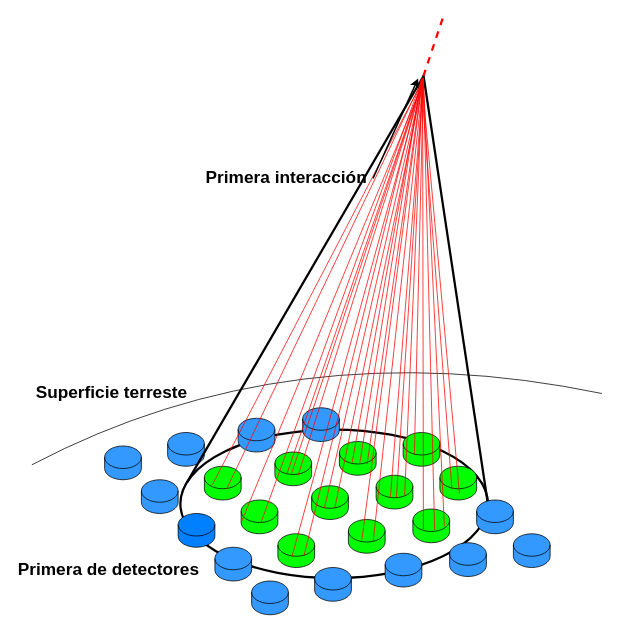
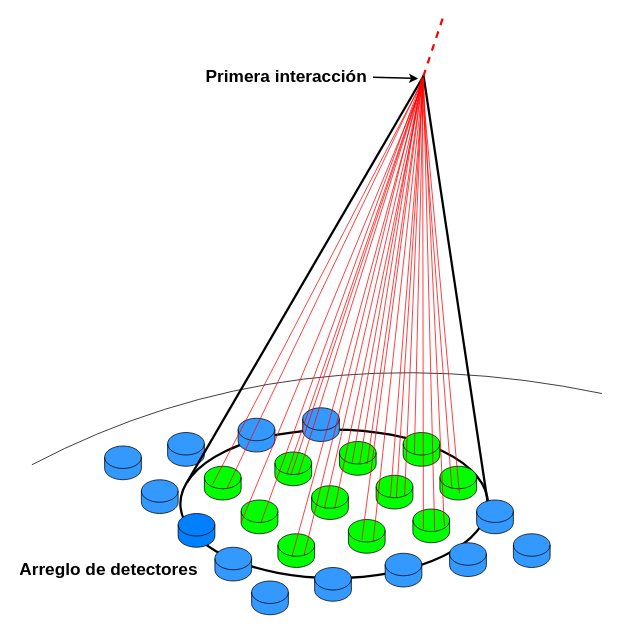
  <mxCell id="0" />
  <mxCell id="1" parent="0" />
  <mxCell id="2" value="" style="endArrow=none;html=1;startSize=6;strokeColor=default;strokeWidth=1;curved=1;" parent="1" edge="1"><mxGeometry width="50" height="50" relative="1" as="geometry"><mxPoint x="42" y="619" as="sourcePoint" /><mxPoint x="802" y="524" as="targetPoint" /><Array as="points"><mxPoint x="387" y="438" /></Array></mxGeometry></mxCell>
  <mxCell id="3" value="" style="ellipse;whiteSpace=wrap;html=1;strokeWidth=3;" parent="1" vertex="1"><mxGeometry x="240" y="572" width="410" height="198" as="geometry" /></mxCell>
  <mxCell id="4" value="" style="endArrow=none;html=1;rounded=0;exitX=1;exitY=0.5;exitDx=0;exitDy=0;strokeWidth=3;" parent="1" source="3" edge="1"><mxGeometry width="50" height="50" relative="1" as="geometry"><mxPoint x="293" y="507" as="sourcePoint" /><mxPoint x="564" y="99" as="targetPoint" /></mxGeometry></mxCell>
  <mxCell id="5" value="" style="endArrow=none;html=1;rounded=0;dashed=1;strokeWidth=3;strokeColor=#FF0000;" parent="1" edge="1"><mxGeometry width="50" height="50" relative="1" as="geometry"><mxPoint x="564" y="101" as="sourcePoint" /><mxPoint x="591" y="20" as="targetPoint" /></mxGeometry></mxCell>
  <mxCell id="6" value="" style="shape=cylinder3;whiteSpace=wrap;html=1;boundedLbl=1;backgroundOutline=1;size=15;fillColor=#00FF00;" parent="1" vertex="1"><mxGeometry x="272" y="621" width="49" height="45" as="geometry" /></mxCell>
  <mxCell id="7" value="" style="shape=cylinder3;whiteSpace=wrap;html=1;boundedLbl=1;backgroundOutline=1;size=15;fillColor=#00FF00;" parent="1" vertex="1"><mxGeometry x="321" y="666" width="49" height="45" as="geometry" /></mxCell>
  <mxCell id="8" value="" style="shape=cylinder3;whiteSpace=wrap;html=1;boundedLbl=1;backgroundOutline=1;size=15;fillColor=#00FF00;" parent="1" vertex="1"><mxGeometry x="370" y="711" width="49" height="45" as="geometry" /></mxCell>
  <mxCell id="9" value="" style="shape=cylinder3;whiteSpace=wrap;html=1;boundedLbl=1;backgroundOutline=1;size=15;fillColor=#00FF00;" parent="1" vertex="1"><mxGeometry x="366" y="602" width="49" height="45" as="geometry" /></mxCell>
  <mxCell id="10" value="" style="shape=cylinder3;whiteSpace=wrap;html=1;boundedLbl=1;backgroundOutline=1;size=15;fillColor=#00FF00;" parent="1" vertex="1"><mxGeometry x="452" y="588" width="49" height="45" as="geometry" /></mxCell>
  <mxCell id="11" value="" style="shape=cylinder3;whiteSpace=wrap;html=1;boundedLbl=1;backgroundOutline=1;size=15;fillColor=#00FF00;" parent="1" vertex="1"><mxGeometry x="415" y="647" width="49" height="45" as="geometry" /></mxCell>
  <mxCell id="12" value="" style="shape=cylinder3;whiteSpace=wrap;html=1;boundedLbl=1;backgroundOutline=1;size=15;fillColor=#00FF00;" parent="1" vertex="1"><mxGeometry x="464" y="692" width="49" height="45" as="geometry" /></mxCell>
  <mxCell id="13" value="" style="shape=cylinder3;whiteSpace=wrap;html=1;boundedLbl=1;backgroundOutline=1;size=15;fillColor=#00FF00;" parent="1" vertex="1"><mxGeometry x="501" y="633" width="49" height="45" as="geometry" /></mxCell>
  <mxCell id="14" value="" style="shape=cylinder3;whiteSpace=wrap;html=1;boundedLbl=1;backgroundOutline=1;size=15;fillColor=#00FF00;" parent="1" vertex="1"><mxGeometry x="550" y="678" width="49" height="45" as="geometry" /></mxCell>
  <mxCell id="15" value="" style="shape=cylinder3;whiteSpace=wrap;html=1;boundedLbl=1;backgroundOutline=1;size=15;fillColor=#00FF00;" parent="1" vertex="1"><mxGeometry x="537" y="576" width="49" height="45" as="geometry" /></mxCell>
  <mxCell id="16" value="" style="shape=cylinder3;whiteSpace=wrap;html=1;boundedLbl=1;backgroundOutline=1;size=15;fillColor=#00FF00;" parent="1" vertex="1"><mxGeometry x="586" y="621" width="49" height="45" as="geometry" /></mxCell>
  <mxCell id="17" value="" style="shape=cylinder3;whiteSpace=wrap;html=1;boundedLbl=1;backgroundOutline=1;size=15;fillColor=#3399FF;" parent="1" vertex="1"><mxGeometry x="635" y="666" width="49" height="45" as="geometry" /></mxCell>
  <mxCell id="18" value="" style="shape=cylinder3;whiteSpace=wrap;html=1;boundedLbl=1;backgroundOutline=1;size=15;fillColor=#3399FF;" parent="1" vertex="1"><mxGeometry x="419" y="756" width="49" height="45" as="geometry" /></mxCell>
  <mxCell id="19" value="" style="shape=cylinder3;whiteSpace=wrap;html=1;boundedLbl=1;backgroundOutline=1;size=15;fillColor=#3399FF;" parent="1" vertex="1"><mxGeometry x="513" y="737" width="49" height="45" as="geometry" /></mxCell>
  <mxCell id="20" value="" style="shape=cylinder3;whiteSpace=wrap;html=1;boundedLbl=1;backgroundOutline=1;size=15;fillColor=#3399FF;" parent="1" vertex="1"><mxGeometry x="599" y="723" width="49" height="45" as="geometry" /></mxCell>
  <mxCell id="21" value="" style="shape=cylinder3;whiteSpace=wrap;html=1;boundedLbl=1;backgroundOutline=1;size=15;fillColor=#3399FF;" parent="1" vertex="1"><mxGeometry x="188" y="639" width="49" height="45" as="geometry" /></mxCell>
  <mxCell id="22" value="" style="shape=cylinder3;whiteSpace=wrap;html=1;boundedLbl=1;backgroundOutline=1;size=15;fillColor=#3399FF;" parent="1" vertex="1"><mxGeometry x="684" y="711" width="49" height="45" as="geometry" /></mxCell>
  <mxCell id="23" value="" style="shape=cylinder3;whiteSpace=wrap;html=1;boundedLbl=1;backgroundOutline=1;size=15;fillColor=#007FFF;" parent="1" vertex="1"><mxGeometry x="237" y="684" width="49" height="45" as="geometry" /></mxCell>
  <mxCell id="24" value="" style="shape=cylinder3;whiteSpace=wrap;html=1;boundedLbl=1;backgroundOutline=1;size=15;fillColor=#3399FF;" parent="1" vertex="1"><mxGeometry x="286" y="729" width="49" height="45" as="geometry" /></mxCell>
  <mxCell id="25" value="" style="shape=cylinder3;whiteSpace=wrap;html=1;boundedLbl=1;backgroundOutline=1;size=15;fillColor=#3399FF;" parent="1" vertex="1"><mxGeometry x="335" y="774" width="49" height="45" as="geometry" /></mxCell>
  <mxCell id="26" value="" style="shape=cylinder3;whiteSpace=wrap;html=1;boundedLbl=1;backgroundOutline=1;size=15;fillColor=#3399FF;" parent="1" vertex="1"><mxGeometry x="139" y="594" width="49" height="45" as="geometry" /></mxCell>
  <mxCell id="27" value="" style="shape=cylinder3;whiteSpace=wrap;html=1;boundedLbl=1;backgroundOutline=1;size=15;fillColor=#3399FF;" parent="1" vertex="1"><mxGeometry x="223" y="576" width="49" height="45" as="geometry" /></mxCell>
  <mxCell id="28" value="" style="endArrow=none;html=1;rounded=0;exitX=0.022;exitY=0.354;exitDx=0;exitDy=0;exitPerimeter=0;strokeWidth=3;" parent="1" source="3" edge="1"><mxGeometry width="50" height="50" relative="1" as="geometry"><mxPoint x="293" y="507" as="sourcePoint" /><mxPoint x="564" y="101" as="targetPoint" /></mxGeometry></mxCell>
  <mxCell id="29" value="" style="shape=cylinder3;whiteSpace=wrap;html=1;boundedLbl=1;backgroundOutline=1;size=15;fillColor=#3399FF;" parent="1" vertex="1"><mxGeometry x="317" y="557" width="49" height="45" as="geometry" /></mxCell>
  <mxCell id="30" value="" style="shape=cylinder3;whiteSpace=wrap;html=1;boundedLbl=1;backgroundOutline=1;size=15;fillColor=#3399FF;" parent="1" vertex="1"><mxGeometry x="403" y="543" width="49" height="45" as="geometry" /></mxCell>
  <mxCell id="31" value="" style="endArrow=none;html=1;rounded=0;startSize=6;strokeColor=#FF0000;strokeWidth=1;exitX=0.604;exitY=0.676;exitDx=0;exitDy=0;exitPerimeter=0;" parent="1" source="6" edge="1"><mxGeometry width="50" height="50" relative="1" as="geometry"><mxPoint x="432" y="470" as="sourcePoint" /><mxPoint x="564" y="103" as="targetPoint" /></mxGeometry></mxCell>
  <mxCell id="32" value="" style="endArrow=none;html=1;rounded=0;startSize=6;strokeColor=#FF0000;strokeWidth=1;exitX=0.539;exitY=0.671;exitDx=0;exitDy=0;exitPerimeter=0;" parent="1" source="7" edge="1"><mxGeometry width="50" height="50" relative="1" as="geometry"><mxPoint x="311.596" y="661.42" as="sourcePoint" /><mxPoint x="563" y="103" as="targetPoint" /></mxGeometry></mxCell>
  <mxCell id="33" value="" style="endArrow=none;html=1;rounded=0;startSize=6;strokeColor=#FF0000;strokeWidth=1;exitX=0.379;exitY=0.69;exitDx=0;exitDy=0;exitPerimeter=0;" parent="1" source="8" edge="1"><mxGeometry width="50" height="50" relative="1" as="geometry"><mxPoint x="321.596" y="671.42" as="sourcePoint" /><mxPoint x="564" y="104" as="targetPoint" /></mxGeometry></mxCell>
  <mxCell id="34" value="" style="endArrow=none;html=1;rounded=0;startSize=6;strokeColor=#FF0000;strokeWidth=1;exitX=0.218;exitY=0.546;exitDx=0;exitDy=0;exitPerimeter=0;" parent="1" source="6" edge="1"><mxGeometry width="50" height="50" relative="1" as="geometry"><mxPoint x="331.596" y="681.42" as="sourcePoint" /><mxPoint x="563" y="107" as="targetPoint" /></mxGeometry></mxCell>
  <mxCell id="35" value="" style="endArrow=none;html=1;rounded=0;startSize=6;strokeColor=#FF0000;strokeWidth=1;exitX=0.449;exitY=0.644;exitDx=0;exitDy=0;exitPerimeter=0;" parent="1" source="9" edge="1"><mxGeometry width="50" height="50" relative="1" as="geometry"><mxPoint x="341.596" y="691.42" as="sourcePoint" /><mxPoint x="563" y="107" as="targetPoint" /></mxGeometry></mxCell>
  <mxCell id="36" value="" style="endArrow=none;html=1;rounded=0;startSize=6;strokeColor=#FF0000;strokeWidth=1;exitX=0;exitY=1;exitDx=0;exitDy=-15;exitPerimeter=0;" parent="1" source="7" edge="1"><mxGeometry width="50" height="50" relative="1" as="geometry"><mxPoint x="351.596" y="701.42" as="sourcePoint" /><mxPoint x="563" y="111" as="targetPoint" /></mxGeometry></mxCell>
  <mxCell id="37" value="" style="endArrow=none;html=1;rounded=0;startSize=6;strokeColor=#FF0000;strokeWidth=1;exitX=0.633;exitY=0.689;exitDx=0;exitDy=0;exitPerimeter=0;" parent="1" source="9" edge="1"><mxGeometry width="50" height="50" relative="1" as="geometry"><mxPoint x="361.596" y="711.42" as="sourcePoint" /><mxPoint x="564" y="103" as="targetPoint" /></mxGeometry></mxCell>
  <mxCell id="38" value="" style="endArrow=none;html=1;rounded=0;startSize=6;strokeColor=#FF0000;strokeWidth=1;exitX=0.327;exitY=0.644;exitDx=0;exitDy=0;exitPerimeter=0;" parent="1" source="9" edge="1"><mxGeometry width="50" height="50" relative="1" as="geometry"><mxPoint x="371.596" y="721.42" as="sourcePoint" /><mxPoint x="564" y="104" as="targetPoint" /></mxGeometry></mxCell>
  <mxCell id="39" value="" style="endArrow=none;html=1;rounded=0;startSize=6;strokeColor=#FF0000;strokeWidth=1;exitX=0.347;exitY=0.667;exitDx=0;exitDy=0;exitPerimeter=0;" parent="1" source="11" edge="1"><mxGeometry width="50" height="50" relative="1" as="geometry"><mxPoint x="381.596" y="731.42" as="sourcePoint" /><mxPoint x="564" y="104" as="targetPoint" /></mxGeometry></mxCell>
  <mxCell id="40" value="" style="endArrow=none;html=1;rounded=0;startSize=6;strokeColor=#FF0000;strokeWidth=1;exitX=0.551;exitY=0.667;exitDx=0;exitDy=0;exitPerimeter=0;" parent="1" source="13" edge="1"><mxGeometry width="50" height="50" relative="1" as="geometry"><mxPoint x="391.596" y="741.42" as="sourcePoint" /><mxPoint x="564" y="104" as="targetPoint" /></mxGeometry></mxCell>
  <mxCell id="41" value="" style="endArrow=none;html=1;rounded=0;startSize=6;strokeColor=#FF0000;strokeWidth=1;exitX=0.347;exitY=0.622;exitDx=0;exitDy=0;exitPerimeter=0;" parent="1" source="10" edge="1"><mxGeometry width="50" height="50" relative="1" as="geometry"><mxPoint x="401.596" y="751.42" as="sourcePoint" /><mxPoint x="562" y="105" as="targetPoint" /></mxGeometry></mxCell>
  <mxCell id="42" value="" style="endArrow=none;html=1;rounded=0;startSize=6;strokeColor=#FF0000;strokeWidth=1;exitX=0.592;exitY=0.622;exitDx=0;exitDy=0;exitPerimeter=0;" parent="1" source="14" edge="1"><mxGeometry width="50" height="50" relative="1" as="geometry"><mxPoint x="411.596" y="761.42" as="sourcePoint" /><mxPoint x="564" y="103" as="targetPoint" /></mxGeometry></mxCell>
  <mxCell id="43" value="" style="endArrow=none;html=1;rounded=0;startSize=6;strokeColor=#FF0000;strokeWidth=1;exitX=0.673;exitY=0.667;exitDx=0;exitDy=0;exitPerimeter=0;" parent="1" source="12" edge="1"><mxGeometry width="50" height="50" relative="1" as="geometry"><mxPoint x="421.596" y="771.42" as="sourcePoint" /><mxPoint x="564" y="105" as="targetPoint" /></mxGeometry></mxCell>
  <mxCell id="44" value="" style="endArrow=none;html=1;rounded=0;startSize=6;strokeColor=#FF0000;strokeWidth=1;exitX=0.755;exitY=0.667;exitDx=0;exitDy=0;exitPerimeter=0;" parent="1" source="10" edge="1"><mxGeometry width="50" height="50" relative="1" as="geometry"><mxPoint x="431.596" y="781.42" as="sourcePoint" /><mxPoint x="563" y="105" as="targetPoint" /></mxGeometry></mxCell>
  <mxCell id="45" value="" style="endArrow=none;html=1;rounded=0;startSize=6;strokeColor=#FF0000;strokeWidth=1;exitX=0.286;exitY=0.6;exitDx=0;exitDy=0;exitPerimeter=0;" parent="1" source="14" edge="1"><mxGeometry width="50" height="50" relative="1" as="geometry"><mxPoint x="441.596" y="791.42" as="sourcePoint" /><mxPoint x="563" y="105" as="targetPoint" /></mxGeometry></mxCell>
  <mxCell id="46" value="" style="endArrow=none;html=1;rounded=0;startSize=6;strokeColor=#FF0000;strokeWidth=1;exitX=0.367;exitY=0.6;exitDx=0;exitDy=0;exitPerimeter=0;" parent="1" source="12" edge="1"><mxGeometry width="50" height="50" relative="1" as="geometry"><mxPoint x="451.596" y="801.42" as="sourcePoint" /><mxPoint x="563" y="106" as="targetPoint" /></mxGeometry></mxCell>
  <mxCell id="47" value="" style="endArrow=none;html=1;rounded=0;startSize=6;strokeColor=#FF0000;strokeWidth=1;exitX=0.776;exitY=0.6;exitDx=0;exitDy=0;exitPerimeter=0;" parent="1" source="13" edge="1"><mxGeometry width="50" height="50" relative="1" as="geometry"><mxPoint x="461.596" y="811.42" as="sourcePoint" /><mxPoint x="563" y="106" as="targetPoint" /></mxGeometry></mxCell>
  <mxCell id="48" value="" style="endArrow=none;html=1;rounded=0;startSize=6;strokeColor=#FF0000;strokeWidth=1;exitX=0.388;exitY=0.644;exitDx=0;exitDy=0;exitPerimeter=0;" parent="1" source="13" edge="1"><mxGeometry width="50" height="50" relative="1" as="geometry"><mxPoint x="471.596" y="821.42" as="sourcePoint" /><mxPoint x="564" y="106" as="targetPoint" /></mxGeometry></mxCell>
  <mxCell id="49" value="" style="endArrow=none;html=1;rounded=0;startSize=6;strokeColor=#FF0000;strokeWidth=1;exitX=0.633;exitY=0.644;exitDx=0;exitDy=0;exitPerimeter=0;" parent="1" source="11" edge="1"><mxGeometry width="50" height="50" relative="1" as="geometry"><mxPoint x="481.596" y="831.42" as="sourcePoint" /><mxPoint x="564" y="106" as="targetPoint" /></mxGeometry></mxCell>
  <mxCell id="50" value="" style="endArrow=none;html=1;rounded=0;startSize=6;strokeColor=#FF0000;strokeWidth=1;" parent="1" edge="1"><mxGeometry width="50" height="50" relative="1" as="geometry"><mxPoint x="612" y="657" as="sourcePoint" /><mxPoint x="562" y="106" as="targetPoint" /></mxGeometry></mxCell>
  <mxCell id="51" value="" style="endArrow=none;html=1;rounded=0;startSize=6;strokeColor=#FF0000;strokeWidth=1;exitX=0.306;exitY=0.644;exitDx=0;exitDy=0;exitPerimeter=0;" parent="1" source="15" edge="1"><mxGeometry width="50" height="50" relative="1" as="geometry"><mxPoint x="501.596" y="851.42" as="sourcePoint" /><mxPoint x="564" y="104" as="targetPoint" /></mxGeometry></mxCell>
  <mxCell id="52" value="" style="endArrow=none;html=1;rounded=0;startSize=6;strokeColor=#FF0000;strokeWidth=1;exitX=0.327;exitY=0.667;exitDx=0;exitDy=0;exitPerimeter=0;" parent="1" source="16" edge="1"><mxGeometry width="50" height="50" relative="1" as="geometry"><mxPoint x="511.596" y="861.42" as="sourcePoint" /><mxPoint x="561" y="106" as="targetPoint" /></mxGeometry></mxCell>
  <mxCell id="53" value="" style="endArrow=none;html=1;rounded=0;startSize=6;strokeColor=#FF0000;strokeWidth=1;exitX=0.857;exitY=0.511;exitDx=0;exitDy=0;exitPerimeter=0;" parent="1" source="14" edge="1"><mxGeometry width="50" height="50" relative="1" as="geometry"><mxPoint x="521.596" y="871.42" as="sourcePoint" /><mxPoint x="564" y="106" as="targetPoint" /></mxGeometry></mxCell>
  <mxCell id="54" value="" style="endArrow=none;html=1;rounded=0;startSize=6;strokeColor=#FF0000;strokeWidth=1;exitX=0.711;exitY=0.641;exitDx=0;exitDy=0;exitPerimeter=0;" parent="1" source="8" edge="1"><mxGeometry width="50" height="50" relative="1" as="geometry"><mxPoint x="311.596" y="661.42" as="sourcePoint" /><mxPoint x="562" y="103" as="targetPoint" /></mxGeometry></mxCell>
  <mxCell id="55" value="" style="endArrow=none;html=1;rounded=0;startSize=6;strokeColor=#FF0000;strokeWidth=1;exitX=0.554;exitY=0.644;exitDx=0;exitDy=0;exitPerimeter=0;" parent="1" source="10" edge="1"><mxGeometry width="50" height="50" relative="1" as="geometry"><mxPoint x="622" y="667" as="sourcePoint" /><mxPoint x="561" y="106" as="targetPoint" /></mxGeometry></mxCell>
- <mxCell id="56" value="Primera interacción" style="text;html=1;resizable=0;autosize=1;align=center;verticalAlign=middle;points=[];fillColor=none;strokeColor=none;rounded=0;fontSize=23;fontStyle=1" parent="1" vertex="1"><mxGeometry x="268" y="220" width="225" height="32" as="geometry" /></mxCell>
- <mxCell id="57" value="Superficie terreste" style="text;html=1;resizable=0;autosize=1;align=center;verticalAlign=middle;points=[];fillColor=none;strokeColor=none;rounded=0;fontSize=23;fontStyle=1" parent="1" vertex="1"><mxGeometry x="42" y="507" width="212" height="32" as="geometry" /></mxCell>
- <mxCell id="58" value="Primera de detectores" style="text;html=1;resizable=0;autosize=1;align=center;verticalAlign=middle;points=[];fillColor=none;strokeColor=none;rounded=0;fontSize=23;fontStyle=1" parent="1" vertex="1"><mxGeometry x="20" y="742" width="248" height="32" as="geometry" /></mxCell>
+ <mxCell id="56" value="Primera interacción" style="text;html=1;resizable=0;autosize=1;align=center;verticalAlign=middle;points=[];fillColor=none;strokeColor=none;rounded=0;fontSize=23;fontStyle=1" parent="1" vertex="1"><mxGeometry x="268" y="85" width="225" height="32" as="geometry" /></mxCell>
+ <mxCell id="58" value="Arreglo de detectores" style="text;html=1;resizable=0;autosize=1;align=center;verticalAlign=middle;points=[];fillColor=none;strokeColor=none;rounded=0;fontSize=23;fontStyle=1" parent="1" vertex="1"><mxGeometry x="20" y="742" width="248" height="32" as="geometry" /></mxCell>
  <mxCell id="59" value="" style="endArrow=classic;html=1;fontSize=15;strokeColor=default;strokeWidth=2;curved=1;exitX=1.017;exitY=0.54;exitDx=0;exitDy=0;exitPerimeter=0;" parent="1" source="56" edge="1"><mxGeometry width="50" height="50" relative="1" as="geometry"><mxPoint x="360" y="184" as="sourcePoint" /><mxPoint x="557" y="104" as="targetPoint" /></mxGeometry></mxCell>
